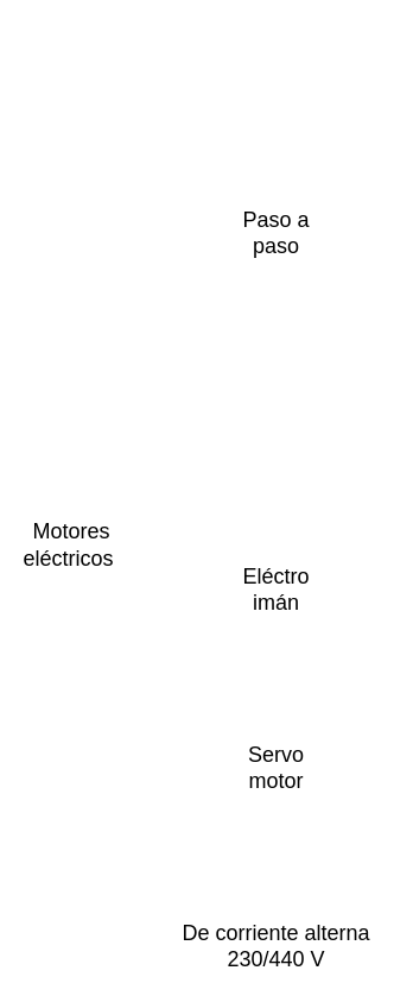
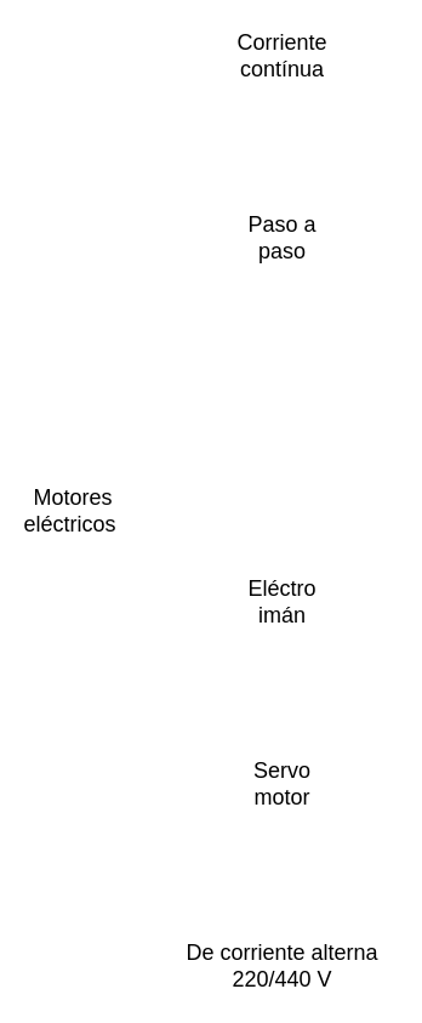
  <mxCell id="0" />
  <mxCell id="1" parent="0" />
- <mxCell id="2" value="Motores eléctricos&amp;nbsp;" style="text;html=1;strokeColor=none;fillColor=none;align=center;verticalAlign=middle;whiteSpace=wrap;rounded=0;" vertex="1" parent="1"><mxGeometry x="20" y="295" width="40" height="20" as="geometry" /></mxCell>
+ <mxCell id="2" value="Motores eléctricos&amp;nbsp;" style="text;html=1;strokeColor=none;fillColor=none;align=center;verticalAlign=middle;whiteSpace=wrap;rounded=0;" vertex="1" parent="1"><mxGeometry x="20" y="270" width="40" height="20" as="geometry" /></mxCell>
+ <mxCell id="3" value="Corriente contínua" style="text;html=1;strokeColor=none;fillColor=none;align=center;verticalAlign=middle;whiteSpace=wrap;rounded=0;" vertex="1" parent="1"><mxGeometry x="135" y="20" width="40" height="20" as="geometry" /></mxCell>
  <mxCell id="4" value="Paso a paso" style="text;html=1;strokeColor=none;fillColor=none;align=center;verticalAlign=middle;whiteSpace=wrap;rounded=0;" vertex="1" parent="1"><mxGeometry x="135" y="120" width="40" height="20" as="geometry" /></mxCell>
  <mxCell id="5" value="Servo motor" style="text;html=1;strokeColor=none;fillColor=none;align=center;verticalAlign=middle;whiteSpace=wrap;rounded=0;" vertex="1" parent="1"><mxGeometry x="135" y="420" width="40" height="20" as="geometry" /></mxCell>
  <mxCell id="6" value="Eléctro imán" style="text;html=1;strokeColor=none;fillColor=none;align=center;verticalAlign=middle;whiteSpace=wrap;rounded=0;" vertex="1" parent="1"><mxGeometry x="135" y="320" width="40" height="20" as="geometry" /></mxCell>
- <mxCell id="7" value="De corriente alterna 230/440 V" style="text;html=1;strokeColor=none;fillColor=none;align=center;verticalAlign=middle;whiteSpace=wrap;rounded=0;" vertex="1" parent="1"><mxGeometry x="100" y="520" width="110" height="20" as="geometry" /></mxCell>
+ <mxCell id="7" value="De corriente alterna 220/440 V" style="text;html=1;strokeColor=none;fillColor=none;align=center;verticalAlign=middle;whiteSpace=wrap;rounded=0;" vertex="1" parent="1"><mxGeometry x="100" y="520" width="110" height="20" as="geometry" /></mxCell>
